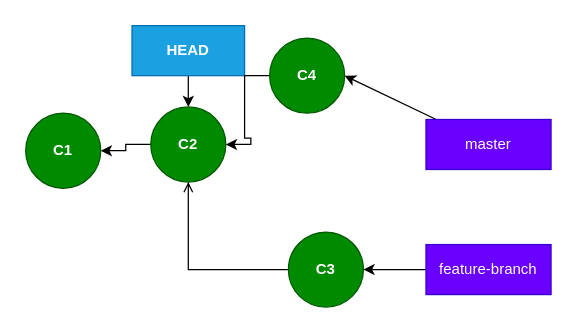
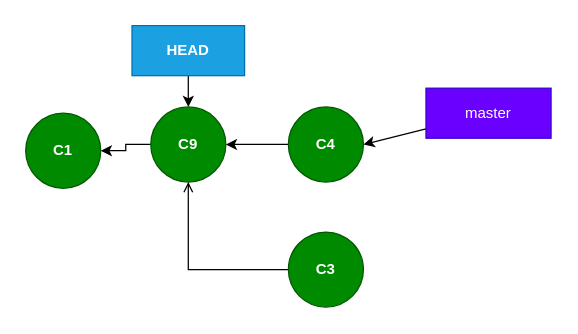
  <mxCell id="0" />
  <mxCell id="1" parent="0" />
  <mxCell id="2" value="C1" style="ellipse;whiteSpace=wrap;html=1;aspect=fixed;fillColor=#008a00;strokeColor=#005700;fontColor=#ffffff;fontStyle=1" parent="1" vertex="1"><mxGeometry x="20" y="90" width="60" height="60" as="geometry" /></mxCell>
  <mxCell id="3" style="edgeStyle=none;html=1;entryX=1;entryY=0.5;entryDx=0;entryDy=0;" edge="1" parent="1" source="4" target="12"><mxGeometry relative="1" as="geometry" /></mxCell>
- <mxCell id="4" value="master" style="rounded=0;whiteSpace=wrap;html=1;fillColor=#6a00ff;strokeColor=#3700CC;fontColor=#ffffff;" parent="1" vertex="1"><mxGeometry x="340" y="95" width="100" height="40" as="geometry" /></mxCell>
+ <mxCell id="4" value="master" style="rounded=0;whiteSpace=wrap;html=1;fillColor=#6a00ff;strokeColor=#3700CC;fontColor=#ffffff;" parent="1" vertex="1"><mxGeometry x="340" y="70" width="100" height="40" as="geometry" /></mxCell>
  <mxCell id="5" style="edgeStyle=none;html=1;entryX=0.5;entryY=0;entryDx=0;entryDy=0;" edge="1" parent="1" source="6" target="8"><mxGeometry relative="1" as="geometry" /></mxCell>
  <mxCell id="6" value="&lt;b&gt;HEAD&lt;/b&gt;" style="rounded=0;whiteSpace=wrap;html=1;fillColor=#1ba1e2;strokeColor=#006EAF;fontColor=#ffffff;" parent="1" vertex="1"><mxGeometry x="105" y="20" width="90" height="40" as="geometry" /></mxCell>
  <mxCell id="7" style="edgeStyle=orthogonalEdgeStyle;rounded=0;orthogonalLoop=1;jettySize=auto;html=1;" parent="1" source="8" target="2" edge="1"><mxGeometry relative="1" as="geometry" /></mxCell>
- <mxCell id="8" value="C2" style="ellipse;whiteSpace=wrap;html=1;aspect=fixed;fillColor=#008a00;strokeColor=#005700;fontColor=#ffffff;fontStyle=1" parent="1" vertex="1"><mxGeometry x="120" y="85" width="60" height="60" as="geometry" /></mxCell>
+ <mxCell id="8" value="C9" style="ellipse;whiteSpace=wrap;html=1;aspect=fixed;fillColor=#008a00;strokeColor=#005700;fontColor=#ffffff;fontStyle=1" parent="1" vertex="1"><mxGeometry x="120" y="85" width="60" height="60" as="geometry" /></mxCell>
  <mxCell id="9" style="edgeStyle=orthogonalEdgeStyle;rounded=0;orthogonalLoop=1;jettySize=auto;html=1;entryX=0.5;entryY=1;entryDx=0;entryDy=0;endArrow=open;" parent="1" source="10" target="8" edge="1"><mxGeometry relative="1" as="geometry" /></mxCell>
  <mxCell id="10" value="C3" style="ellipse;whiteSpace=wrap;html=1;aspect=fixed;fillColor=#008a00;strokeColor=#005700;fontColor=#ffffff;fontStyle=1" parent="1" vertex="1"><mxGeometry x="230" y="185" width="60" height="60" as="geometry" /></mxCell>
  <mxCell id="11" style="edgeStyle=orthogonalEdgeStyle;rounded=0;orthogonalLoop=1;jettySize=auto;html=1;" parent="1" source="12" target="8" edge="1"><mxGeometry relative="1" as="geometry" /></mxCell>
- <mxCell id="12" value="C4" style="ellipse;whiteSpace=wrap;html=1;aspect=fixed;fillColor=#008a00;strokeColor=#005700;fontColor=#ffffff;fontStyle=1" parent="1" vertex="1"><mxGeometry x="215" y="30" width="60" height="60" as="geometry" /></mxCell>
- <mxCell id="13" style="edgeStyle=none;html=1;entryX=1;entryY=0.5;entryDx=0;entryDy=0;" edge="1" parent="1" source="14" target="10"><mxGeometry relative="1" as="geometry" /></mxCell>
- <mxCell id="14" value="feature-branch" style="rounded=0;whiteSpace=wrap;html=1;fillColor=#6a00ff;strokeColor=#3700CC;fontColor=#ffffff;" parent="1" vertex="1"><mxGeometry x="340" y="195" width="100" height="40" as="geometry" /></mxCell>
+ <mxCell id="12" value="C4" style="ellipse;whiteSpace=wrap;html=1;aspect=fixed;fillColor=#008a00;strokeColor=#005700;fontColor=#ffffff;fontStyle=1" parent="1" vertex="1"><mxGeometry x="230" y="85" width="60" height="60" as="geometry" /></mxCell>
